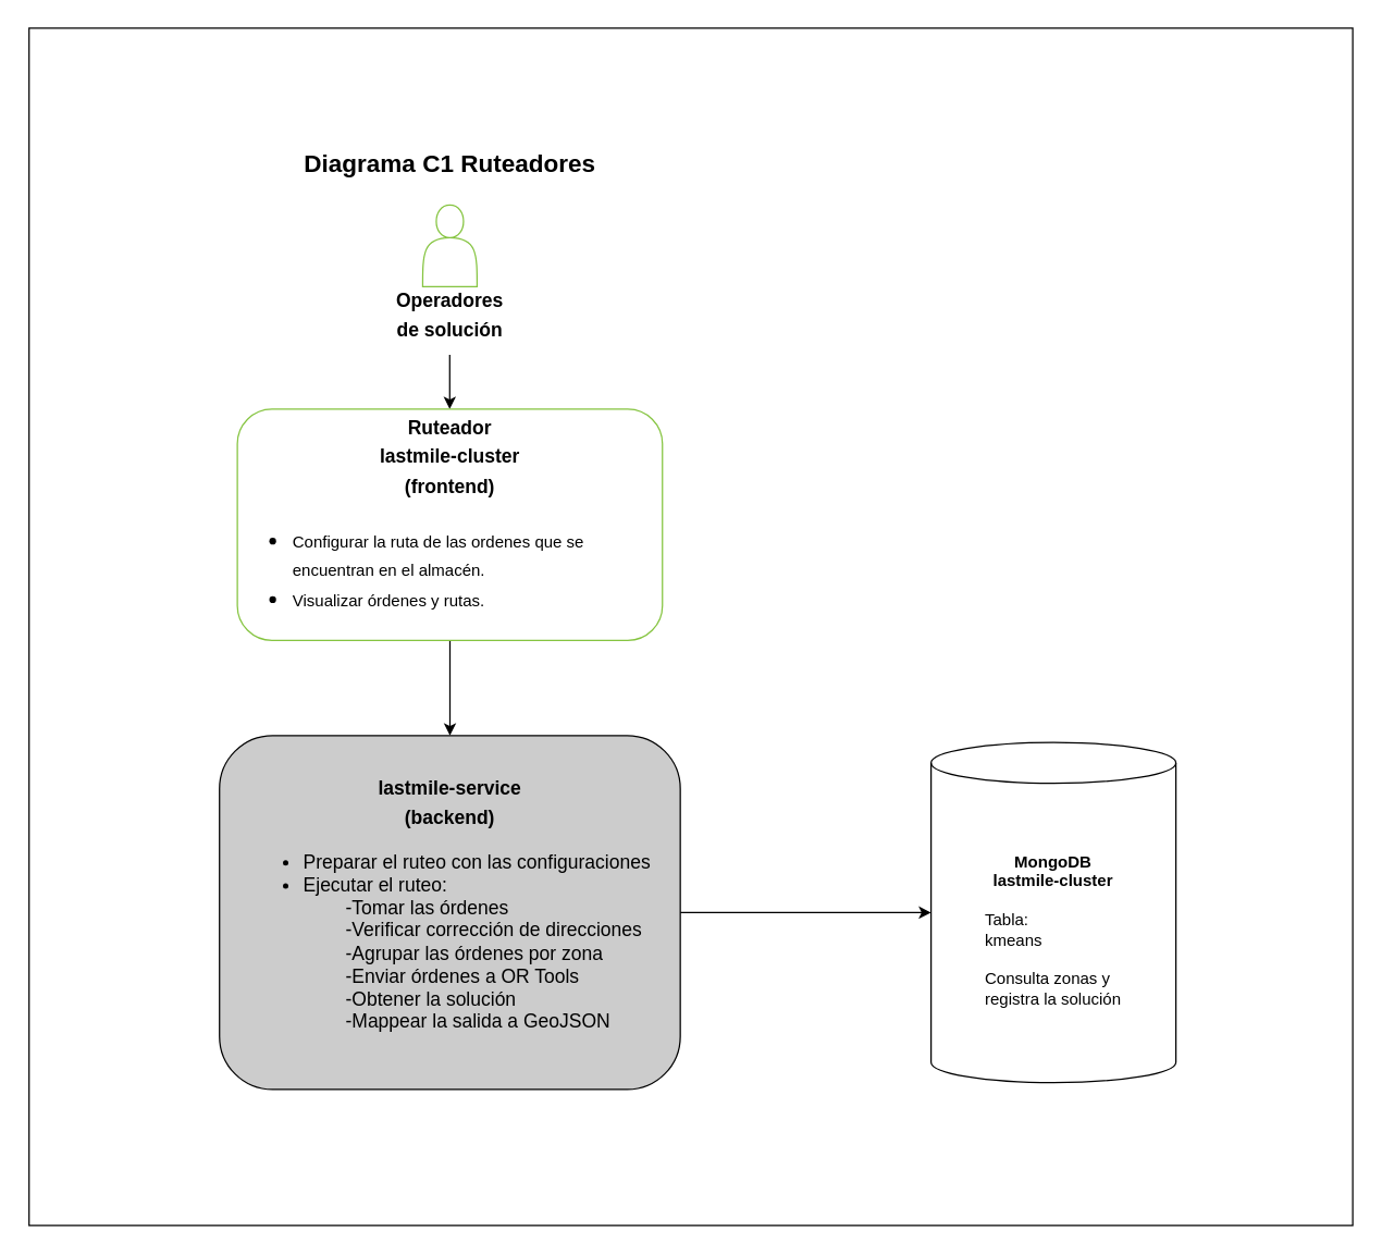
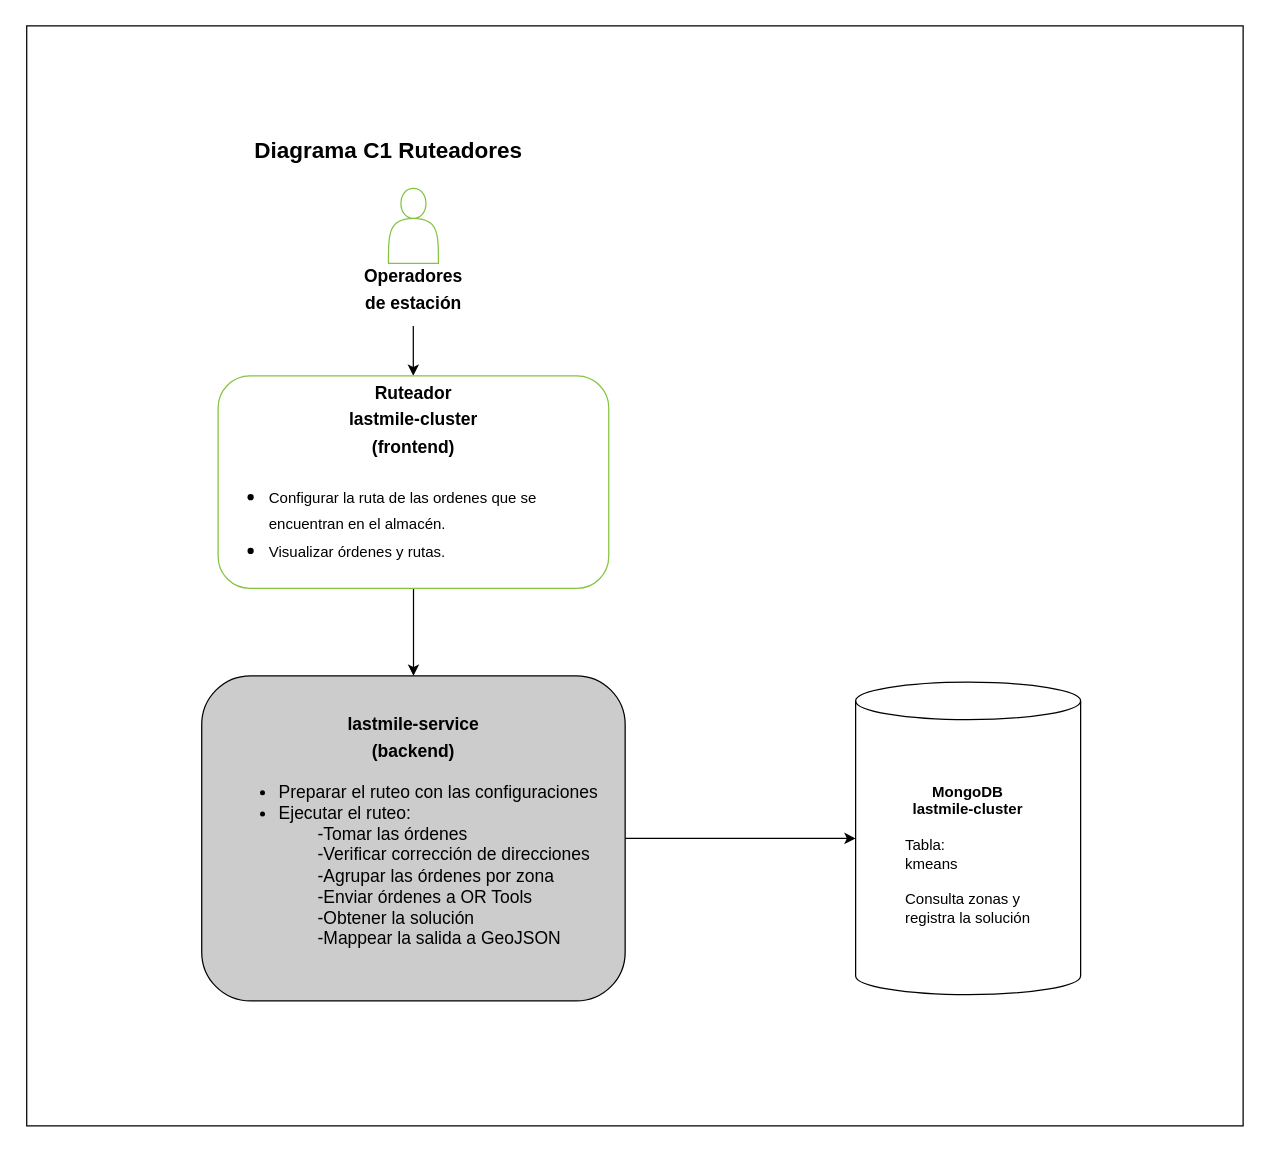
  <mxCell id="0" />
  <mxCell id="1" parent="0" />
  <mxCell id="2" value="" style="rounded=0;whiteSpace=wrap;html=1;fontSize=18;" parent="1" vertex="1"><mxGeometry x="20.88" y="20" width="973.12" height="880" as="geometry" /></mxCell>
  <mxCell id="3" value="" style="shape=actor;whiteSpace=wrap;html=1;strokeColor=#85C440;" parent="1" vertex="1"><mxGeometry x="310.25" y="150" width="40" height="60" as="geometry" /></mxCell>
  <mxCell id="4" value="" style="endArrow=classic;html=1;rounded=0;" parent="1" edge="1"><mxGeometry width="50" height="50" relative="1" as="geometry"><mxPoint x="330.14" y="260" as="sourcePoint" /><mxPoint x="330.14" y="300" as="targetPoint" /><Array as="points" /></mxGeometry></mxCell>
- <mxCell id="5" value="&lt;b&gt;&lt;font style=&quot;font-size: 18px;&quot;&gt;Diagrama C1 Ruteadores&lt;/font&gt;&lt;/b&gt;" style="text;html=1;align=center;verticalAlign=middle;resizable=0;points=[];autosize=1;strokeColor=none;fillColor=none;" parent="1" vertex="1"><mxGeometry x="210.25" y="100" width="240" height="40" as="geometry" /></mxCell>
+ <mxCell id="5" value="&lt;b&gt;&lt;font style=&quot;font-size: 18px;&quot;&gt;Diagrama C1 Ruteadores&lt;/font&gt;&lt;/b&gt;" style="text;html=1;align=center;verticalAlign=middle;resizable=0;points=[];autosize=1;strokeColor=none;fillColor=none;" parent="1" vertex="1"><mxGeometry x="190.25" y="100" width="240" height="40" as="geometry" /></mxCell>
  <mxCell id="6" style="edgeStyle=orthogonalEdgeStyle;rounded=0;orthogonalLoop=1;jettySize=auto;html=1;entryX=0;entryY=0.5;entryDx=0;entryDy=0;entryPerimeter=0;" edge="1" parent="1" source="7" target="11"><mxGeometry relative="1" as="geometry" /></mxCell>
  <mxCell id="7" value="&lt;font style=&quot;font-size: 14px;&quot;&gt;&lt;b&gt;lastmile-service&lt;/b&gt;&lt;br&gt;&lt;b&gt;(backend)&lt;/b&gt;&lt;br&gt;&lt;div style=&quot;text-align: left;&quot;&gt;&lt;ul&gt;&lt;li&gt;&lt;span style=&quot;background-color: initial;&quot;&gt;Preparar el ruteo con las configuraciones&lt;/span&gt;&lt;/li&gt;&lt;li&gt;&lt;span style=&quot;background-color: initial;&quot;&gt;Ejecutar el ruteo:&lt;br&gt;&lt;span style=&quot;background-color: initial;&quot;&gt;&lt;span style=&quot;white-space: pre;&quot;&gt;&#09;&lt;/span&gt;-Tomar las órdenes&lt;br&gt;&lt;span style=&quot;white-space: pre;&quot;&gt;&#09;&lt;/span&gt;-Verificar corrección de direcciones&lt;br&gt;&lt;span style=&quot;white-space: pre;&quot;&gt;&#09;&lt;/span&gt;-Agrupar las órdenes por zona&lt;br&gt;&lt;span style=&quot;white-space: pre;&quot;&gt;&#09;&lt;/span&gt;-Enviar órdenes a OR Tools&lt;br&gt;&lt;span style=&quot;white-space: pre;&quot;&gt;&#09;&lt;/span&gt;-Obtener la solución&lt;br&gt;&lt;span style=&quot;white-space: pre;&quot;&gt;&#09;&lt;/span&gt;-Mappear la salida a GeoJSON&lt;br&gt;&lt;/span&gt;&lt;/span&gt;&lt;/li&gt;&lt;/ul&gt;&lt;/div&gt;&lt;/font&gt;" style="rounded=1;whiteSpace=wrap;html=1;fontSize=18;fillColor=#CCCCCC;" parent="1" vertex="1"><mxGeometry x="160.88" y="540" width="338.75" height="260" as="geometry" /></mxCell>
  <mxCell id="8" style="edgeStyle=orthogonalEdgeStyle;rounded=0;orthogonalLoop=1;jettySize=auto;html=1;fontSize=18;" parent="1" source="9" target="7" edge="1"><mxGeometry relative="1" as="geometry" /></mxCell>
  <mxCell id="9" value="&lt;font style=&quot;&quot;&gt;&lt;span style=&quot;font-weight: bold; font-size: 14px;&quot;&gt;Ruteador&lt;br&gt;lastmile-cluster&lt;br&gt;(frontend)&lt;br&gt;&lt;/span&gt;&lt;div style=&quot;text-align: left;&quot;&gt;&lt;ul&gt;&lt;li&gt;&lt;span style=&quot;font-size: 12px; background-color: initial;&quot;&gt;Configurar la ruta de las ordenes que se encuentran en el almacén.&lt;/span&gt;&lt;/li&gt;&lt;li&gt;&lt;font style=&quot;font-size: 12px;&quot;&gt;Visualizar órdenes y rutas.&lt;/font&gt;&lt;/li&gt;&lt;/ul&gt;&lt;/div&gt;&lt;/font&gt;" style="rounded=1;whiteSpace=wrap;html=1;fontSize=18;strokeColor=#85C440;" parent="1" vertex="1"><mxGeometry x="174" y="300" width="312.5" height="170" as="geometry" /></mxCell>
- <mxCell id="10" value="&lt;font style=&quot;font-size: 14px;&quot;&gt;&lt;b&gt;Operadores &lt;br&gt;de solución&lt;/b&gt;&lt;/font&gt;" style="text;html=1;align=center;verticalAlign=middle;resizable=0;points=[];autosize=1;strokeColor=none;fillColor=none;fontSize=18;" parent="1" vertex="1"><mxGeometry x="280.25" y="200" width="100" height="60" as="geometry" /></mxCell>
+ <mxCell id="10" value="&lt;font style=&quot;font-size: 14px;&quot;&gt;&lt;b&gt;Operadores &lt;br&gt;de estación&lt;/b&gt;&lt;/font&gt;" style="text;html=1;align=center;verticalAlign=middle;resizable=0;points=[];autosize=1;strokeColor=none;fillColor=none;fontSize=18;" parent="1" vertex="1"><mxGeometry x="280.25" y="200" width="100" height="60" as="geometry" /></mxCell>
  <mxCell id="11" value="&lt;b&gt;MongoDB&lt;/b&gt;&lt;br&gt;&lt;b&gt;lastmile-cluster&lt;/b&gt;&lt;br&gt;&lt;br&gt;&lt;div style=&quot;text-align: left;&quot;&gt;&lt;span style=&quot;font-size: 12px;&quot;&gt;Tabla: &lt;br&gt;kmeans&lt;/span&gt;&lt;/div&gt;&lt;div style=&quot;text-align: left;&quot;&gt;&lt;span style=&quot;font-size: 12px;&quot;&gt;&lt;br&gt;&lt;/span&gt;&lt;/div&gt;&lt;div style=&quot;text-align: left;&quot;&gt;&lt;span style=&quot;font-size: 12px;&quot;&gt;Consulta zonas y&amp;nbsp;&lt;/span&gt;&lt;/div&gt;&lt;div style=&quot;text-align: left;&quot;&gt;&lt;span style=&quot;font-size: 12px;&quot;&gt;r&lt;/span&gt;&lt;span style=&quot;background-color: initial;&quot;&gt;egistra la solución&lt;/span&gt;&lt;/div&gt;" style="shape=cylinder3;whiteSpace=wrap;html=1;boundedLbl=1;backgroundOutline=1;size=15;" vertex="1" parent="1"><mxGeometry x="684" y="545" width="180" height="250" as="geometry" /></mxCell>
